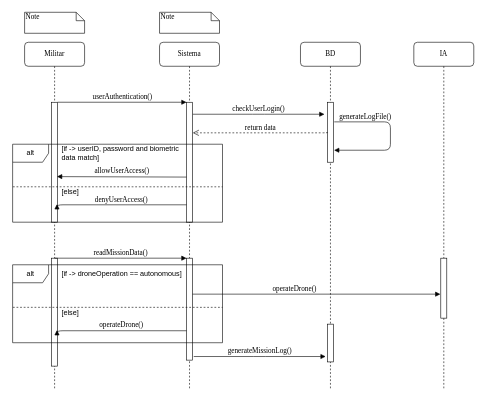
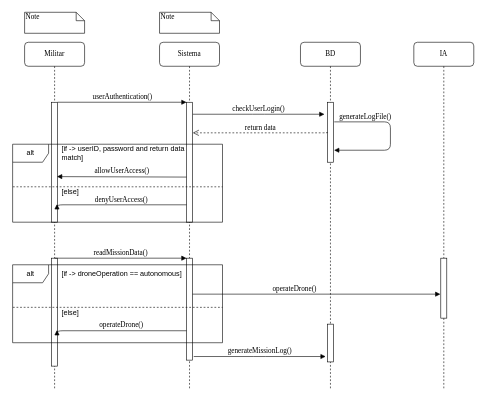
  <mxCell id="0" />
  <mxCell id="1" parent="0" />
  <mxCell id="2" value="Sistema" style="shape=umlLifeline;perimeter=lifelinePerimeter;whiteSpace=wrap;html=1;container=1;collapsible=0;recursiveResize=0;outlineConnect=0;rounded=1;shadow=0;comic=0;labelBackgroundColor=none;strokeWidth=1;fontFamily=Verdana;fontSize=12;align=center;" parent="1" vertex="1"><mxGeometry x="265" y="70" width="100" height="580" as="geometry" /></mxCell>
  <mxCell id="3" value="" style="html=1;points=[];perimeter=orthogonalPerimeter;rounded=0;shadow=0;comic=0;labelBackgroundColor=none;strokeWidth=1;fontFamily=Verdana;fontSize=12;align=center;" vertex="1" parent="2"><mxGeometry x="45" y="360" width="10" height="170" as="geometry" /></mxCell>
  <mxCell id="4" value="Militar" style="shape=umlLifeline;perimeter=lifelinePerimeter;whiteSpace=wrap;html=1;container=1;collapsible=0;recursiveResize=0;outlineConnect=0;rounded=1;shadow=0;comic=0;labelBackgroundColor=none;strokeWidth=1;fontFamily=Verdana;fontSize=12;align=center;" parent="1" vertex="1"><mxGeometry x="40" y="70" width="100" height="580" as="geometry" /></mxCell>
  <mxCell id="5" value="" style="html=1;points=[];perimeter=orthogonalPerimeter;rounded=0;shadow=0;comic=0;labelBackgroundColor=none;strokeWidth=1;fontFamily=Verdana;fontSize=12;align=center;" parent="4" vertex="1"><mxGeometry x="45" y="100" width="10" height="200" as="geometry" /></mxCell>
  <mxCell id="6" value="" style="html=1;points=[];perimeter=orthogonalPerimeter;rounded=0;shadow=0;comic=0;labelBackgroundColor=none;strokeWidth=1;fontFamily=Verdana;fontSize=12;align=center;" vertex="1" parent="4"><mxGeometry x="45" y="360" width="10" height="180" as="geometry" /></mxCell>
  <mxCell id="7" value="userAuthentication()" style="html=1;verticalAlign=bottom;endArrow=block;entryX=0;entryY=0;labelBackgroundColor=none;fontFamily=Verdana;fontSize=12;edgeStyle=elbowEdgeStyle;elbow=vertical;" parent="1" source="5" target="11" edge="1"><mxGeometry relative="1" as="geometry"><mxPoint x="160" y="180" as="sourcePoint" /></mxGeometry></mxCell>
  <mxCell id="8" value="checkUserLogin()" style="html=1;verticalAlign=bottom;endArrow=block;labelBackgroundColor=none;fontFamily=Verdana;fontSize=12;edgeStyle=elbowEdgeStyle;elbow=vertical;" parent="1" source="11" edge="1"><mxGeometry relative="1" as="geometry"><mxPoint x="310" y="190" as="sourcePoint" /><mxPoint x="540" y="190" as="targetPoint" /></mxGeometry></mxCell>
  <mxCell id="9" value="Note" style="shape=note;whiteSpace=wrap;html=1;size=14;verticalAlign=top;align=left;spacingTop=-6;rounded=0;shadow=0;comic=0;labelBackgroundColor=none;strokeWidth=1;fontFamily=Verdana;fontSize=12" parent="1" vertex="1"><mxGeometry x="40" y="20" width="100" height="35" as="geometry" /></mxCell>
  <mxCell id="10" value="Note" style="shape=note;whiteSpace=wrap;html=1;size=14;verticalAlign=top;align=left;spacingTop=-6;rounded=0;shadow=0;comic=0;labelBackgroundColor=none;strokeWidth=1;fontFamily=Verdana;fontSize=12" parent="1" vertex="1"><mxGeometry x="265" y="20" width="100" height="35" as="geometry" /></mxCell>
  <mxCell id="11" value="" style="html=1;points=[];perimeter=orthogonalPerimeter;rounded=0;shadow=0;comic=0;labelBackgroundColor=none;strokeWidth=1;fontFamily=Verdana;fontSize=12;align=center;" parent="1" vertex="1"><mxGeometry x="310" y="170" width="10" height="200" as="geometry" /></mxCell>
  <mxCell id="12" value="BD" style="shape=umlLifeline;perimeter=lifelinePerimeter;whiteSpace=wrap;html=1;container=1;collapsible=0;recursiveResize=0;outlineConnect=0;rounded=1;shadow=0;comic=0;labelBackgroundColor=none;strokeWidth=1;fontFamily=Verdana;fontSize=12;align=center;" vertex="1" parent="1"><mxGeometry x="500" y="70" width="100" height="580" as="geometry" /></mxCell>
  <mxCell id="13" value="operateDrone()" style="html=1;verticalAlign=bottom;endArrow=block;labelBackgroundColor=none;fontFamily=Verdana;fontSize=12;edgeStyle=elbowEdgeStyle;elbow=vertical;entryX=-0.073;entryY=0.603;entryDx=0;entryDy=0;entryPerimeter=0;" edge="1" parent="12" target="30"><mxGeometry x="-0.177" relative="1" as="geometry"><mxPoint x="-180" y="420" as="sourcePoint" /><mxPoint x="40" y="420" as="targetPoint" /><mxPoint as="offset" /></mxGeometry></mxCell>
  <mxCell id="14" value="" style="html=1;points=[];perimeter=orthogonalPerimeter;rounded=0;shadow=0;comic=0;labelBackgroundColor=none;strokeWidth=1;fontFamily=Verdana;fontSize=12;align=center;" vertex="1" parent="12"><mxGeometry x="45" y="470" width="10" height="63" as="geometry" /></mxCell>
  <mxCell id="15" value="" style="html=1;points=[];perimeter=orthogonalPerimeter;rounded=0;shadow=0;comic=0;labelBackgroundColor=none;strokeWidth=1;fontFamily=Verdana;fontSize=12;align=center;" vertex="1" parent="1"><mxGeometry x="545" y="170" width="10" height="100" as="geometry" /></mxCell>
  <mxCell id="16" value="return data" style="html=1;verticalAlign=bottom;endArrow=open;dashed=1;endSize=8;labelBackgroundColor=none;fontFamily=Verdana;fontSize=12;edgeStyle=elbowEdgeStyle;elbow=vertical;entryX=1.05;entryY=0.256;entryDx=0;entryDy=0;entryPerimeter=0;" edge="1" parent="1" target="11"><mxGeometry relative="1" as="geometry"><mxPoint x="350" y="244" as="targetPoint" /><Array as="points" /><mxPoint x="545" y="220" as="sourcePoint" /></mxGeometry></mxCell>
  <mxCell id="17" value="allowUserAccess()" style="html=1;verticalAlign=bottom;endArrow=block;labelBackgroundColor=none;fontFamily=Verdana;fontSize=12;edgeStyle=elbowEdgeStyle;elbow=vertical;exitX=0;exitY=0.744;exitDx=0;exitDy=0;exitPerimeter=0;entryX=0.9;entryY=0.739;entryDx=0;entryDy=0;entryPerimeter=0;" edge="1" parent="1"><mxGeometry relative="1" as="geometry"><mxPoint x="310" y="294.8" as="sourcePoint" /><mxPoint x="94" y="293.8" as="targetPoint" /></mxGeometry></mxCell>
  <mxCell id="18" value="alt" style="shape=umlFrame;whiteSpace=wrap;html=1;pointerEvents=0;" vertex="1" parent="1"><mxGeometry x="20" y="240" width="350" height="130" as="geometry" /></mxCell>
- <mxCell id="19" value="[if -&amp;gt; userID, password and biometric data match]" style="text;html=1;align=left;verticalAlign=middle;whiteSpace=wrap;rounded=0;" vertex="1" parent="1"><mxGeometry x="100" y="240" width="210" height="30" as="geometry" /></mxCell>
+ <mxCell id="19" value="[if -&amp;gt; userID, password and return data match]" style="text;html=1;align=left;verticalAlign=middle;whiteSpace=wrap;rounded=0;" vertex="1" parent="1"><mxGeometry x="100" y="240" width="210" height="30" as="geometry" /></mxCell>
  <mxCell id="20" value="" style="endArrow=none;dashed=1;html=1;rounded=0;exitX=0.001;exitY=0.457;exitDx=0;exitDy=0;exitPerimeter=0;" edge="1" parent="1"><mxGeometry width="50" height="50" relative="1" as="geometry"><mxPoint x="20.49" y="310.98" as="sourcePoint" /><mxPoint x="370" y="311" as="targetPoint" /></mxGeometry></mxCell>
  <mxCell id="21" value="&lt;span style=&quot;color: rgb(0, 0, 0); font-family: Helvetica; font-size: 12px; font-style: normal; font-variant-ligatures: normal; font-variant-caps: normal; font-weight: 400; letter-spacing: normal; orphans: 2; text-align: left; text-indent: 0px; text-transform: none; widows: 2; word-spacing: 0px; -webkit-text-stroke-width: 0px; white-space: normal; background-color: rgb(251, 251, 251); text-decoration-thickness: initial; text-decoration-style: initial; text-decoration-color: initial; float: none; display: inline !important;&quot;&gt;[else]&lt;/span&gt;" style="text;whiteSpace=wrap;html=1;" vertex="1" parent="1"><mxGeometry x="100" y="306" width="70" height="20" as="geometry" /></mxCell>
  <mxCell id="22" value="denyUserAccess()" style="html=1;verticalAlign=bottom;endArrow=block;labelBackgroundColor=none;fontFamily=Verdana;fontSize=12;edgeStyle=elbowEdgeStyle;elbow=vertical;exitX=0;exitY=0.744;exitDx=0;exitDy=0;exitPerimeter=0;entryX=0.9;entryY=0.739;entryDx=0;entryDy=0;entryPerimeter=0;" edge="1" parent="1"><mxGeometry relative="1" as="geometry"><mxPoint x="310" y="341" as="sourcePoint" /><mxPoint x="94" y="340" as="targetPoint" /></mxGeometry></mxCell>
  <mxCell id="23" value="generateLogFile()" style="html=1;verticalAlign=bottom;endArrow=block;labelBackgroundColor=none;fontFamily=Verdana;fontSize=12;edgeStyle=elbowEdgeStyle;elbow=horizontal;exitX=1.133;exitY=0.127;exitDx=0;exitDy=0;exitPerimeter=0;jumpStyle=arc;" edge="1" parent="1"><mxGeometry x="-0.554" relative="1" as="geometry"><mxPoint x="556.33" y="202.7" as="sourcePoint" /><mxPoint x="556" y="250" as="targetPoint" /><Array as="points"><mxPoint x="650" y="250" /></Array><mxPoint as="offset" /></mxGeometry></mxCell>
  <mxCell id="24" value="readMissionData()" style="html=1;verticalAlign=bottom;endArrow=block;entryX=0;entryY=0;labelBackgroundColor=none;fontFamily=Verdana;fontSize=12;edgeStyle=elbowEdgeStyle;elbow=vertical;" edge="1" parent="1"><mxGeometry relative="1" as="geometry"><mxPoint x="90" y="430" as="sourcePoint" /><mxPoint x="310" y="430" as="targetPoint" /></mxGeometry></mxCell>
  <mxCell id="25" value="alt" style="shape=umlFrame;whiteSpace=wrap;html=1;pointerEvents=0;" vertex="1" parent="1"><mxGeometry x="20" y="441" width="350" height="130" as="geometry" /></mxCell>
  <mxCell id="26" value="[if -&amp;gt; droneOperation == autonomous]" style="text;html=1;align=left;verticalAlign=middle;whiteSpace=wrap;rounded=0;" vertex="1" parent="1"><mxGeometry x="100" y="441" width="210" height="30" as="geometry" /></mxCell>
  <mxCell id="27" value="" style="endArrow=none;dashed=1;html=1;rounded=0;exitX=0.001;exitY=0.457;exitDx=0;exitDy=0;exitPerimeter=0;" edge="1" parent="1"><mxGeometry width="50" height="50" relative="1" as="geometry"><mxPoint x="20.49" y="511.98" as="sourcePoint" /><mxPoint x="370" y="512" as="targetPoint" /></mxGeometry></mxCell>
  <mxCell id="28" value="&lt;span style=&quot;color: rgb(0, 0, 0); font-family: Helvetica; font-size: 12px; font-style: normal; font-variant-ligatures: normal; font-variant-caps: normal; font-weight: 400; letter-spacing: normal; orphans: 2; text-align: left; text-indent: 0px; text-transform: none; widows: 2; word-spacing: 0px; -webkit-text-stroke-width: 0px; white-space: normal; background-color: rgb(251, 251, 251); text-decoration-thickness: initial; text-decoration-style: initial; text-decoration-color: initial; float: none; display: inline !important;&quot;&gt;[else]&lt;/span&gt;" style="text;whiteSpace=wrap;html=1;" vertex="1" parent="1"><mxGeometry x="100" y="507" width="70" height="20" as="geometry" /></mxCell>
  <mxCell id="29" value="IA" style="shape=umlLifeline;perimeter=lifelinePerimeter;whiteSpace=wrap;html=1;container=1;collapsible=0;recursiveResize=0;outlineConnect=0;rounded=1;shadow=0;comic=0;labelBackgroundColor=none;strokeWidth=1;fontFamily=Verdana;fontSize=12;align=center;" vertex="1" parent="1"><mxGeometry x="689" y="70" width="100" height="580" as="geometry" /></mxCell>
  <mxCell id="30" value="" style="html=1;points=[];perimeter=orthogonalPerimeter;rounded=0;shadow=0;comic=0;labelBackgroundColor=none;strokeWidth=1;fontFamily=Verdana;fontSize=12;align=center;" vertex="1" parent="29"><mxGeometry x="45" y="360" width="10" height="100" as="geometry" /></mxCell>
  <mxCell id="31" value="operateDrone()" style="html=1;verticalAlign=bottom;endArrow=block;labelBackgroundColor=none;fontFamily=Verdana;fontSize=12;edgeStyle=elbowEdgeStyle;elbow=vertical;exitX=0;exitY=0.744;exitDx=0;exitDy=0;exitPerimeter=0;entryX=0.9;entryY=0.739;entryDx=0;entryDy=0;entryPerimeter=0;" edge="1" parent="1"><mxGeometry relative="1" as="geometry"><mxPoint x="310" y="551" as="sourcePoint" /><mxPoint x="94" y="550" as="targetPoint" /></mxGeometry></mxCell>
  <mxCell id="32" value="generateMissionLog()" style="html=1;verticalAlign=bottom;endArrow=block;entryX=0;entryY=0;labelBackgroundColor=none;fontFamily=Verdana;fontSize=12;edgeStyle=elbowEdgeStyle;elbow=vertical;" edge="1" parent="1"><mxGeometry relative="1" as="geometry"><mxPoint x="322" y="594" as="sourcePoint" /><mxPoint x="542" y="594" as="targetPoint" /></mxGeometry></mxCell>
